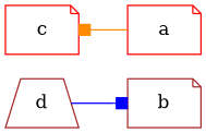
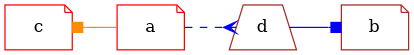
  digraph {
    rankdir=LR
    node [color=brown shape=note]
    edge [color=blue style=solid]
    d [shape=trapezium]
    a [color=red]
    b
    c [color=red]
    d -> b [arrowhead=box arrowtail=obox]
+   a -> d [arrowhead=crow arrowtail=diamond style=dashed]
    c -> a [arrowhead=obox arrowtail=box color=darkorange dir=back]
  }
